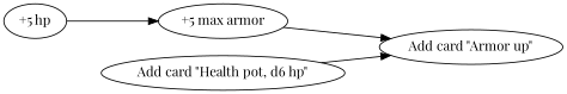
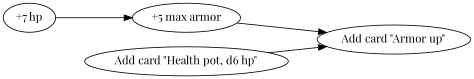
  digraph {
    rankdir=LR
    fontname="Playfair Display"
    node [fontname="Playfair Display"]
    edge [fontname="Playfair Display"]
-   n1 [label="+5 hp"]
+   n1 [label="+7 hp"]
    n2 [label="+5 max armor"]
    n3 [label="Add card \"Armor up\""]
    n4 [label="Add card \"Health pot, d6 hp\""]
    n1 -> n2
    n2 -> n3
    n4 -> n3
  }
